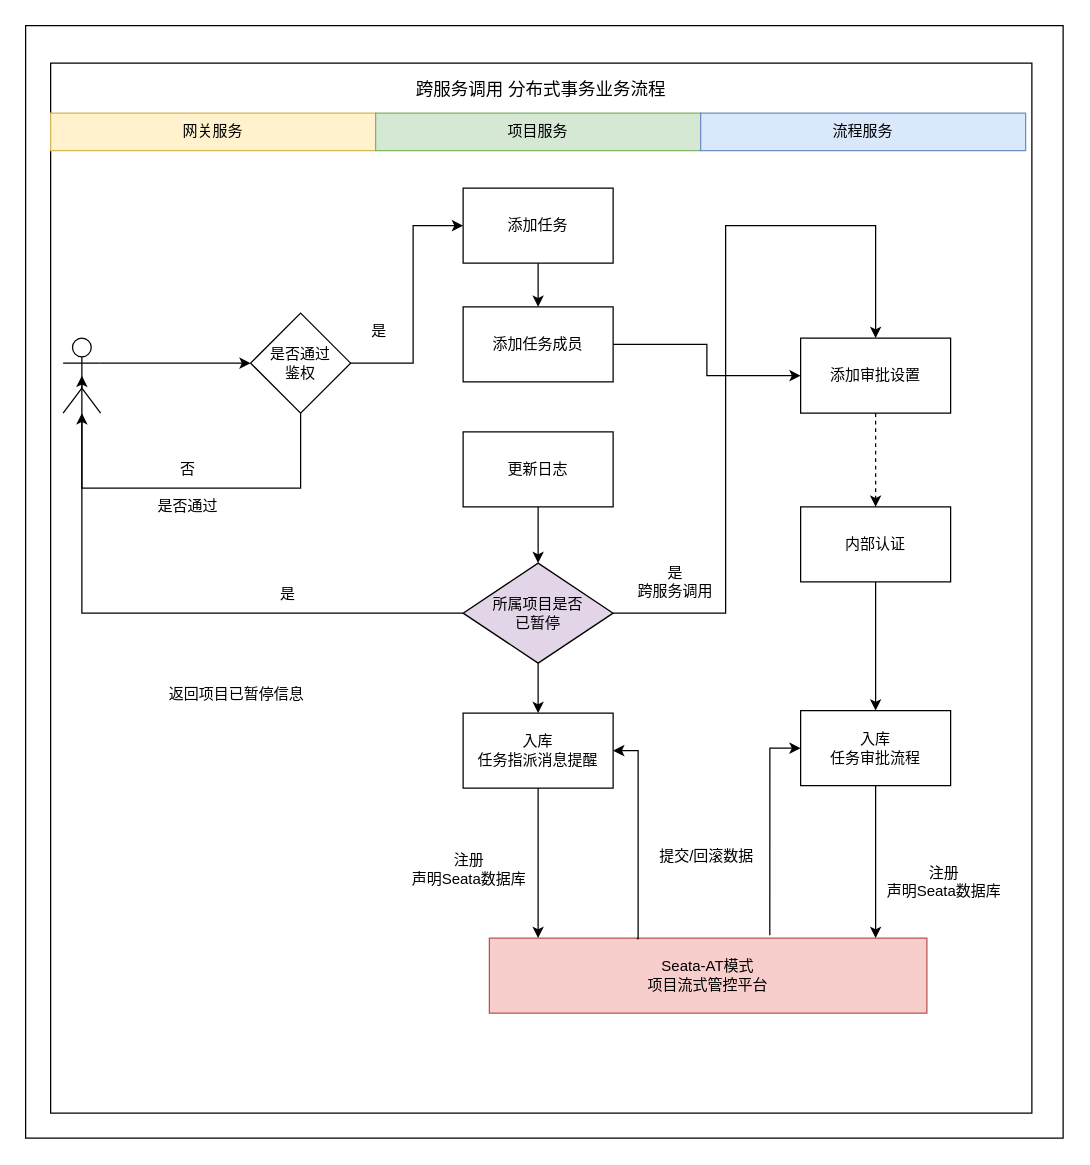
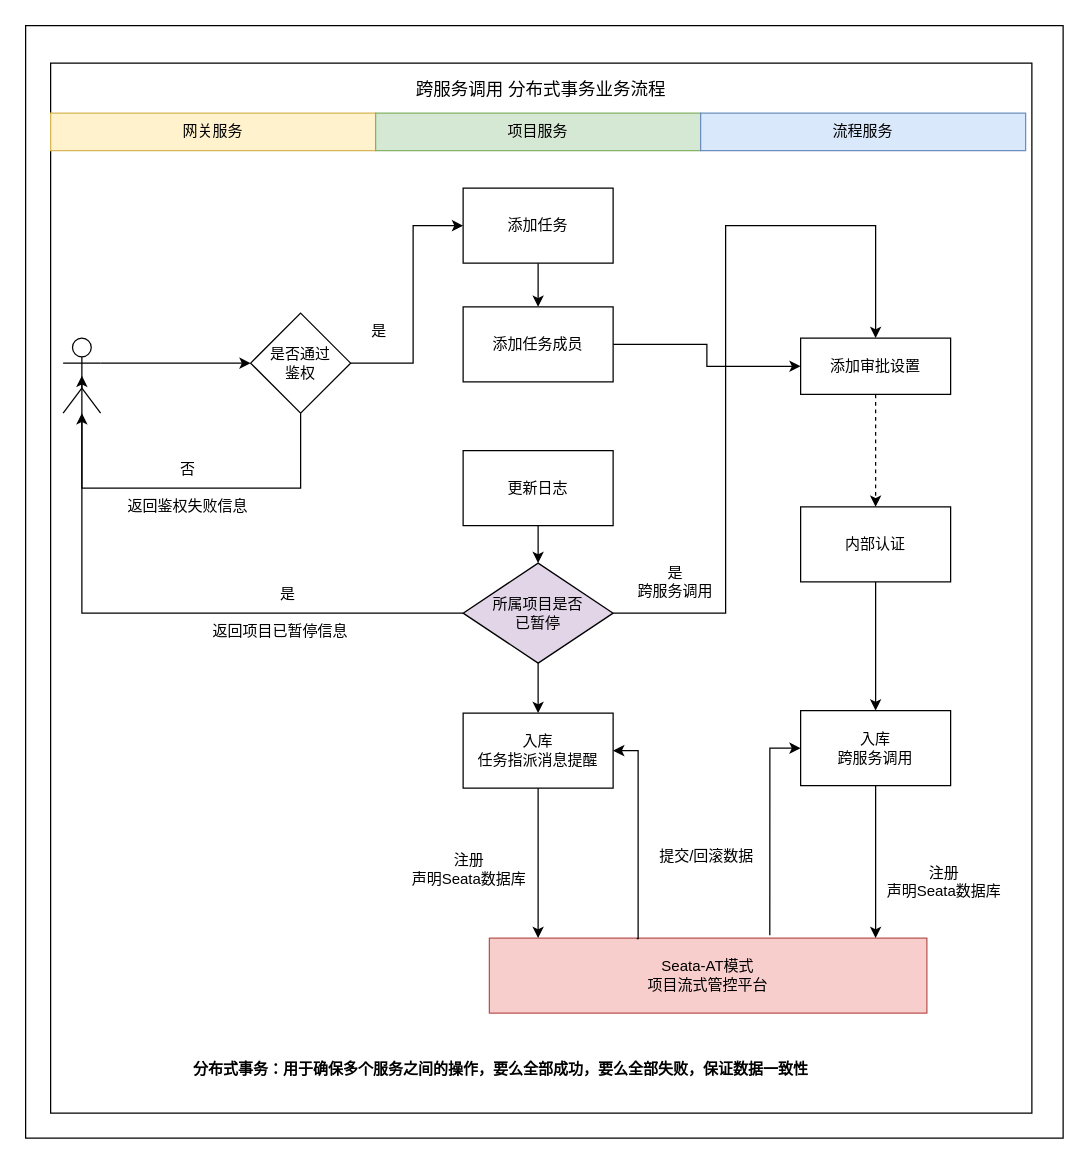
  <mxCell id="0" />
  <mxCell id="1" parent="0" />
  <mxCell id="2" value="" style="rounded=0;whiteSpace=wrap;html=1;" parent="1" vertex="1"><mxGeometry x="20" y="20" width="830" height="890" as="geometry" /></mxCell>
  <mxCell id="3" value="" style="rounded=0;whiteSpace=wrap;html=1;" parent="1" vertex="1"><mxGeometry x="40" y="50" width="785" height="840" as="geometry" /></mxCell>
  <mxCell id="4" value="Actor" style="shape=umlActor;verticalLabelPosition=bottom;verticalAlign=top;html=1;outlineConnect=0;fontColor=none;noLabel=1;" parent="1" vertex="1"><mxGeometry x="50" y="270" width="30" height="60" as="geometry" /></mxCell>
  <mxCell id="5" value="网关服务" style="rounded=0;whiteSpace=wrap;html=1;fillColor=#fff2cc;strokeColor=#d6b656;" parent="1" vertex="1"><mxGeometry x="40" y="90" width="260" height="30" as="geometry" /></mxCell>
  <mxCell id="6" value="&lt;span style=&quot;font-weight: normal;&quot;&gt;&lt;font style=&quot;font-size: 14px;&quot;&gt;跨服务调用 分布式事务业务流程&lt;/font&gt;&lt;/span&gt;" style="text;html=1;align=center;verticalAlign=middle;whiteSpace=wrap;rounded=0;fontStyle=1" parent="1" vertex="1"><mxGeometry x="305" y="56" width="255" height="30" as="geometry" /></mxCell>
  <mxCell id="7" value="项目服务" style="rounded=0;whiteSpace=wrap;html=1;fillColor=#d5e8d4;strokeColor=#82b366;" parent="1" vertex="1"><mxGeometry x="300" y="90" width="260" height="30" as="geometry" /></mxCell>
  <mxCell id="8" value="" style="edgeStyle=orthogonalEdgeStyle;rounded=0;orthogonalLoop=1;jettySize=auto;html=1;exitX=1;exitY=0.333;exitDx=0;exitDy=0;exitPerimeter=0;entryX=0;entryY=0.5;entryDx=0;entryDy=0;" parent="1" source="4" target="13" edge="1"><mxGeometry relative="1" as="geometry"><mxPoint x="435" y="230" as="sourcePoint" /><mxPoint x="435.059" y="280" as="targetPoint" /></mxGeometry></mxCell>
  <mxCell id="9" value="" style="edgeStyle=orthogonalEdgeStyle;rounded=0;orthogonalLoop=1;jettySize=auto;html=1;exitX=0.5;exitY=1;exitDx=0;exitDy=0;entryX=0.5;entryY=0.5;entryDx=0;entryDy=0;entryPerimeter=0;" parent="1" source="13" target="4" edge="1"><mxGeometry relative="1" as="geometry"><mxPoint x="435" y="340" as="sourcePoint" /><mxPoint x="435.059" y="390" as="targetPoint" /><Array as="points"><mxPoint x="240" y="390" /><mxPoint x="65" y="390" /></Array></mxGeometry></mxCell>
+ <mxCell id="10" value="&lt;b&gt;分布式事务：用于确保多个服务之间的操作，要么全部成功，要么全部失败，保证数据一致性&lt;/b&gt;" style="text;html=1;align=center;verticalAlign=middle;whiteSpace=wrap;rounded=0;" parent="1" vertex="1"><mxGeometry x="130" y="840" width="541" height="30" as="geometry" /></mxCell>
  <mxCell id="11" value="流程服务" style="rounded=0;whiteSpace=wrap;html=1;fillColor=#dae8fc;strokeColor=#6c8ebf;" vertex="1" parent="1"><mxGeometry x="560" y="90" width="260" height="30" as="geometry" /></mxCell>
  <mxCell id="12" value="" style="edgeStyle=orthogonalEdgeStyle;rounded=0;orthogonalLoop=1;jettySize=auto;html=1;" edge="1" parent="1" source="13" target="16"><mxGeometry relative="1" as="geometry"><Array as="points"><mxPoint x="330" y="290" /><mxPoint x="330" y="180" /></Array></mxGeometry></mxCell>
  <mxCell id="13" value="是否通过&lt;div&gt;鉴权&lt;/div&gt;" style="rhombus;whiteSpace=wrap;html=1;" vertex="1" parent="1"><mxGeometry x="200" y="250" width="80" height="80" as="geometry" /></mxCell>
  <mxCell id="14" value="否" style="text;html=1;align=center;verticalAlign=middle;whiteSpace=wrap;rounded=0;" vertex="1" parent="1"><mxGeometry x="120" y="360" width="60" height="30" as="geometry" /></mxCell>
  <mxCell id="15" value="" style="edgeStyle=orthogonalEdgeStyle;rounded=0;orthogonalLoop=1;jettySize=auto;html=1;" edge="1" parent="1" source="16" target="19"><mxGeometry relative="1" as="geometry" /></mxCell>
  <mxCell id="16" value="添加任务" style="whiteSpace=wrap;html=1;" vertex="1" parent="1"><mxGeometry x="370" y="150" width="120" height="60" as="geometry" /></mxCell>
  <mxCell id="17" value="是" style="text;html=1;align=center;verticalAlign=middle;whiteSpace=wrap;rounded=0;" vertex="1" parent="1"><mxGeometry x="273" y="250" width="60" height="30" as="geometry" /></mxCell>
  <mxCell id="18" value="" style="edgeStyle=orthogonalEdgeStyle;rounded=0;orthogonalLoop=1;jettySize=auto;html=1;" edge="1" parent="1" source="19" target="31"><mxGeometry relative="1" as="geometry" /></mxCell>
  <mxCell id="19" value="添加任务成员" style="whiteSpace=wrap;html=1;" vertex="1" parent="1"><mxGeometry x="370" y="245" width="120" height="60" as="geometry" /></mxCell>
  <mxCell id="20" value="" style="edgeStyle=orthogonalEdgeStyle;rounded=0;orthogonalLoop=1;jettySize=auto;html=1;entryX=0.5;entryY=0;entryDx=0;entryDy=0;" edge="1" parent="1" source="21" target="25"><mxGeometry relative="1" as="geometry"><mxPoint x="430" y="450" as="targetPoint" /></mxGeometry></mxCell>
- <mxCell id="21" value="更新日志" style="whiteSpace=wrap;html=1;" vertex="1" parent="1"><mxGeometry x="370" y="345" width="120" height="60" as="geometry" /></mxCell>
+ <mxCell id="21" value="更新日志" style="whiteSpace=wrap;html=1;" vertex="1" parent="1"><mxGeometry x="370" y="360" width="120" height="60" as="geometry" /></mxCell>
  <mxCell id="22" value="" style="edgeStyle=orthogonalEdgeStyle;rounded=0;orthogonalLoop=1;jettySize=auto;html=1;" edge="1" parent="1" source="25" target="4"><mxGeometry relative="1" as="geometry"><mxPoint x="290" y="490" as="targetPoint" /></mxGeometry></mxCell>
  <mxCell id="23" value="" style="edgeStyle=orthogonalEdgeStyle;rounded=0;orthogonalLoop=1;jettySize=auto;html=1;" edge="1" parent="1" source="25" target="29"><mxGeometry relative="1" as="geometry" /></mxCell>
  <mxCell id="24" value="" style="edgeStyle=orthogonalEdgeStyle;rounded=0;orthogonalLoop=1;jettySize=auto;html=1;" edge="1" parent="1" source="25" target="31"><mxGeometry relative="1" as="geometry"><Array as="points"><mxPoint x="580" y="490" /><mxPoint x="580" y="180" /></Array></mxGeometry></mxCell>
  <mxCell id="25" value="所属项目是否&lt;div&gt;已暂停&lt;/div&gt;" style="rhombus;whiteSpace=wrap;html=1;fillColor=#e1d5e7;" vertex="1" parent="1"><mxGeometry x="370" y="450" width="120" height="80" as="geometry" /></mxCell>
- <mxCell id="26" value="是否通过" style="text;html=1;align=center;verticalAlign=middle;whiteSpace=wrap;rounded=0;" vertex="1" parent="1"><mxGeometry x="95" y="390" width="110" height="30" as="geometry" /></mxCell>
+ <mxCell id="26" value="返回鉴权失败信息" style="text;html=1;align=center;verticalAlign=middle;whiteSpace=wrap;rounded=0;" vertex="1" parent="1"><mxGeometry x="95" y="390" width="110" height="30" as="geometry" /></mxCell>
  <mxCell id="27" value="是" style="text;html=1;align=center;verticalAlign=middle;whiteSpace=wrap;rounded=0;" vertex="1" parent="1"><mxGeometry x="200" y="460" width="60" height="30" as="geometry" /></mxCell>
- <mxCell id="28" value="返回项目已暂停信息" style="text;html=1;align=center;verticalAlign=middle;whiteSpace=wrap;rounded=0;" vertex="1" parent="1"><mxGeometry x="134" y="540" width="110" height="30" as="geometry" /></mxCell>
+ <mxCell id="28" value="返回项目已暂停信息" style="text;html=1;align=center;verticalAlign=middle;whiteSpace=wrap;rounded=0;" vertex="1" parent="1"><mxGeometry x="169" y="490" width="110" height="30" as="geometry" /></mxCell>
  <mxCell id="29" value="入库&lt;div&gt;任务指派消息提醒&lt;/div&gt;" style="whiteSpace=wrap;html=1;" vertex="1" parent="1"><mxGeometry x="370" y="570" width="120" height="60" as="geometry" /></mxCell>
  <mxCell id="30" value="" style="edgeStyle=orthogonalEdgeStyle;rounded=0;orthogonalLoop=1;jettySize=auto;html=1;dashed=1;" edge="1" parent="1" source="31" target="34"><mxGeometry relative="1" as="geometry" /></mxCell>
- <mxCell id="31" value="添加审批设置" style="whiteSpace=wrap;html=1;" vertex="1" parent="1"><mxGeometry x="640" y="270" width="120" height="60" as="geometry" /></mxCell>
+ <mxCell id="31" value="添加审批设置" style="whiteSpace=wrap;html=1;" vertex="1" parent="1"><mxGeometry x="640" y="270" width="120" height="45" as="geometry" /></mxCell>
  <mxCell id="32" value="是&lt;div&gt;跨服务调用&lt;/div&gt;" style="text;html=1;align=center;verticalAlign=middle;whiteSpace=wrap;rounded=0;" vertex="1" parent="1"><mxGeometry x="500" y="450" width="80" height="30" as="geometry" /></mxCell>
  <mxCell id="33" value="" style="edgeStyle=orthogonalEdgeStyle;rounded=0;orthogonalLoop=1;jettySize=auto;html=1;" edge="1" parent="1" source="34" target="35"><mxGeometry relative="1" as="geometry" /></mxCell>
  <mxCell id="34" value="内部认证" style="whiteSpace=wrap;html=1;" vertex="1" parent="1"><mxGeometry x="640" y="405" width="120" height="60" as="geometry" /></mxCell>
- <mxCell id="35" value="入库&lt;div&gt;任务审批流程&lt;/div&gt;" style="whiteSpace=wrap;html=1;" vertex="1" parent="1"><mxGeometry x="640" y="568" width="120" height="60" as="geometry" /></mxCell>
+ <mxCell id="35" value="入库&lt;div&gt;跨服务调用&lt;/div&gt;" style="whiteSpace=wrap;html=1;" vertex="1" parent="1"><mxGeometry x="640" y="568" width="120" height="60" as="geometry" /></mxCell>
  <mxCell id="36" value="Seata-AT模式&lt;div&gt;项目流式管控平台&lt;/div&gt;" style="rounded=0;whiteSpace=wrap;html=1;fillColor=#f8cecc;strokeColor=#b85450;" vertex="1" parent="1"><mxGeometry x="391" y="750" width="350" height="60" as="geometry" /></mxCell>
  <mxCell id="37" value="" style="edgeStyle=orthogonalEdgeStyle;rounded=0;orthogonalLoop=1;jettySize=auto;html=1;exitX=0.5;exitY=1;exitDx=0;exitDy=0;" edge="1" parent="1" source="29"><mxGeometry relative="1" as="geometry"><mxPoint x="500" y="640" as="sourcePoint" /><mxPoint x="430" y="750" as="targetPoint" /></mxGeometry></mxCell>
  <mxCell id="38" value="" style="edgeStyle=orthogonalEdgeStyle;rounded=0;orthogonalLoop=1;jettySize=auto;html=1;exitX=0.5;exitY=1;exitDx=0;exitDy=0;" edge="1" parent="1" source="35"><mxGeometry relative="1" as="geometry"><mxPoint x="780" y="640" as="sourcePoint" /><mxPoint x="700" y="750" as="targetPoint" /></mxGeometry></mxCell>
  <mxCell id="39" value="&lt;div&gt;&lt;span style=&quot;background-color: initial;&quot;&gt;注册&lt;/span&gt;&lt;br&gt;&lt;/div&gt;&lt;div&gt;声明Seata数据库&lt;/div&gt;" style="text;html=1;align=center;verticalAlign=middle;whiteSpace=wrap;rounded=0;" vertex="1" parent="1"><mxGeometry x="690" y="690" width="130" height="30" as="geometry" /></mxCell>
  <mxCell id="40" value="&lt;div&gt;&lt;span style=&quot;background-color: initial;&quot;&gt;注册&lt;/span&gt;&lt;br&gt;&lt;/div&gt;&lt;div&gt;声明Seata数据库&lt;/div&gt;" style="text;html=1;align=center;verticalAlign=middle;whiteSpace=wrap;rounded=0;" vertex="1" parent="1"><mxGeometry x="310" y="680" width="130" height="30" as="geometry" /></mxCell>
  <mxCell id="41" value="" style="edgeStyle=orthogonalEdgeStyle;rounded=0;orthogonalLoop=1;jettySize=auto;html=1;exitX=0.641;exitY=-0.039;exitDx=0;exitDy=0;exitPerimeter=0;entryX=0;entryY=0.5;entryDx=0;entryDy=0;" edge="1" parent="1" source="36" target="35"><mxGeometry relative="1" as="geometry"><mxPoint x="590" y="580" as="sourcePoint" /><mxPoint x="590" y="700" as="targetPoint" /></mxGeometry></mxCell>
  <mxCell id="42" value="" style="edgeStyle=orthogonalEdgeStyle;rounded=0;orthogonalLoop=1;jettySize=auto;html=1;exitX=0.337;exitY=0.005;exitDx=0;exitDy=0;exitPerimeter=0;entryX=1;entryY=0.5;entryDx=0;entryDy=0;" edge="1" parent="1" source="36" target="29"><mxGeometry relative="1" as="geometry"><mxPoint x="603" y="761" as="sourcePoint" /><mxPoint x="650" y="608" as="targetPoint" /><Array as="points"><mxPoint x="510" y="750" /><mxPoint x="510" y="600" /></Array></mxGeometry></mxCell>
  <mxCell id="43" value="提交/&lt;span style=&quot;background-color: initial;&quot;&gt;回滚数据&lt;/span&gt;" style="text;html=1;align=center;verticalAlign=middle;whiteSpace=wrap;rounded=0;" vertex="1" parent="1"><mxGeometry x="500" y="670" width="130" height="30" as="geometry" /></mxCell>
